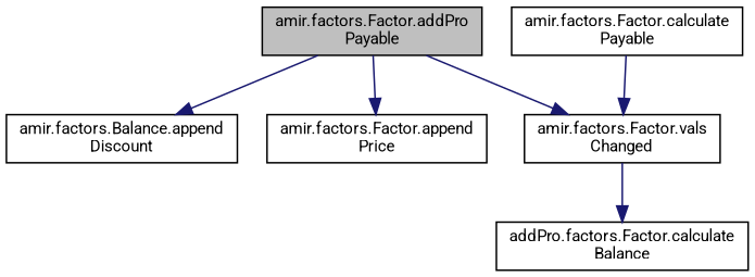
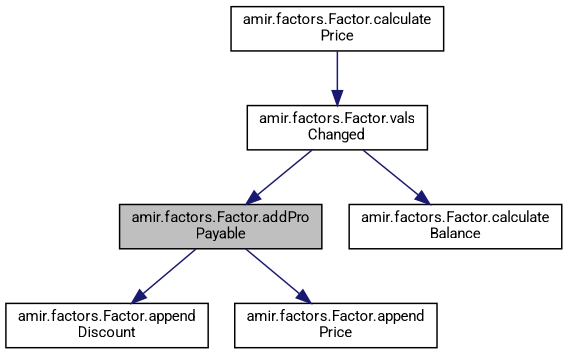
  digraph {
    fontname=Roboto
    rankdir=TB
    node [color=black fillcolor=white fontname=Roboto fontsize=10 shape=record style=filled]
    edge [color=midnightblue fontname=Roboto fontsize=10 labelfontname="FreeSans.ttf" labelfontsize=10 style=solid]
    n1 [fillcolor=grey75 fontcolor=black height=0.2 label="amir.factors.Factor.addPro\lPayable" width=0.4]
-   n2 [height=0.2 label="amir.factors.Balance.append\lDiscount" width=0.4]
+   n2 [height=0.2 label="amir.factors.Factor.append\lDiscount" width=0.4]
    n3 [height=0.2 label="amir.factors.Factor.append\lPrice" width=0.4]
    n4 [height=0.2 label="amir.factors.Factor.vals\lChanged" width=0.4]
-   n5 [height=0.2 label="addPro.factors.Factor.calculate\lBalance" width=0.4]
-   n6 [height=0.2 label="amir.factors.Factor.calculate\lPayable" width=0.4]
+   n5 [height=0.2 label="amir.factors.Factor.calculate\lBalance" width=0.4]
+   n6 [height=0.2 label="amir.factors.Factor.calculate\lPrice" width=0.4]
    n1 -> n2
    n1 -> n3
-   n1 -> n4
+   n4 -> n1
    n4 -> n5
    n6 -> n4
  }
